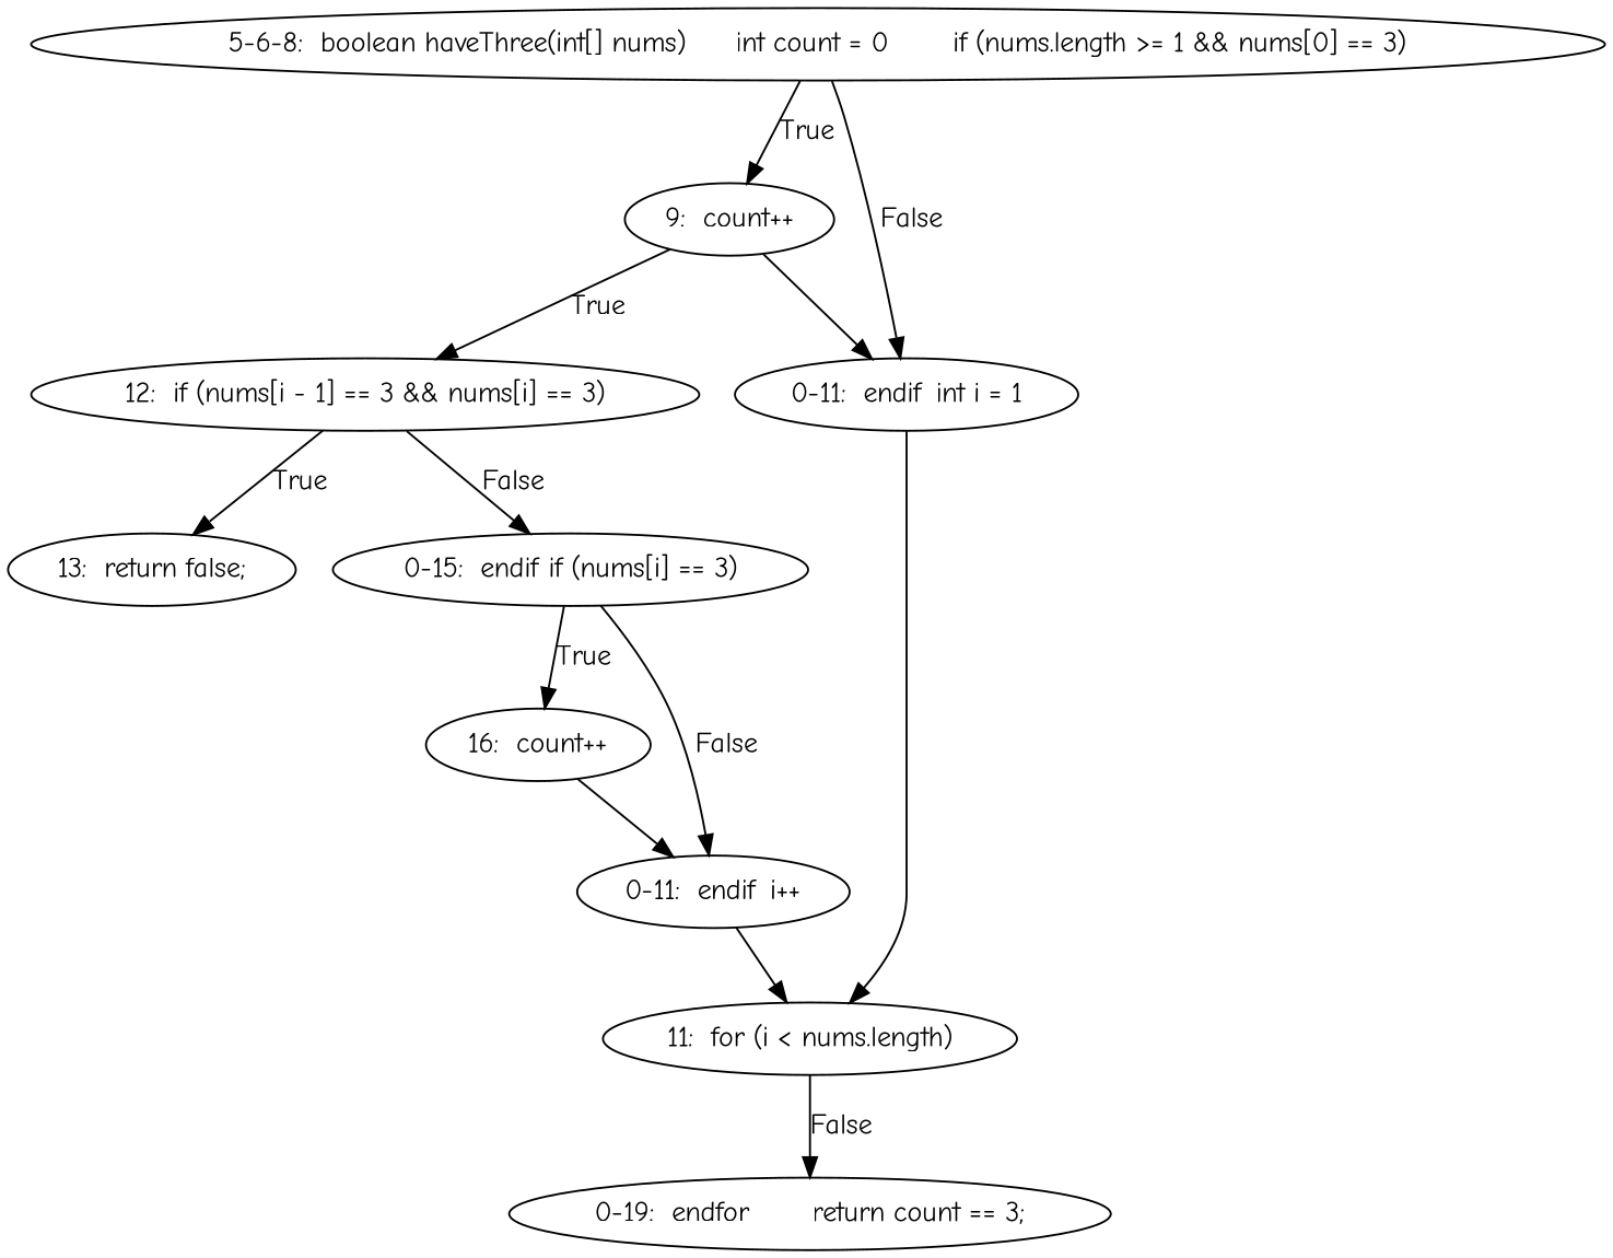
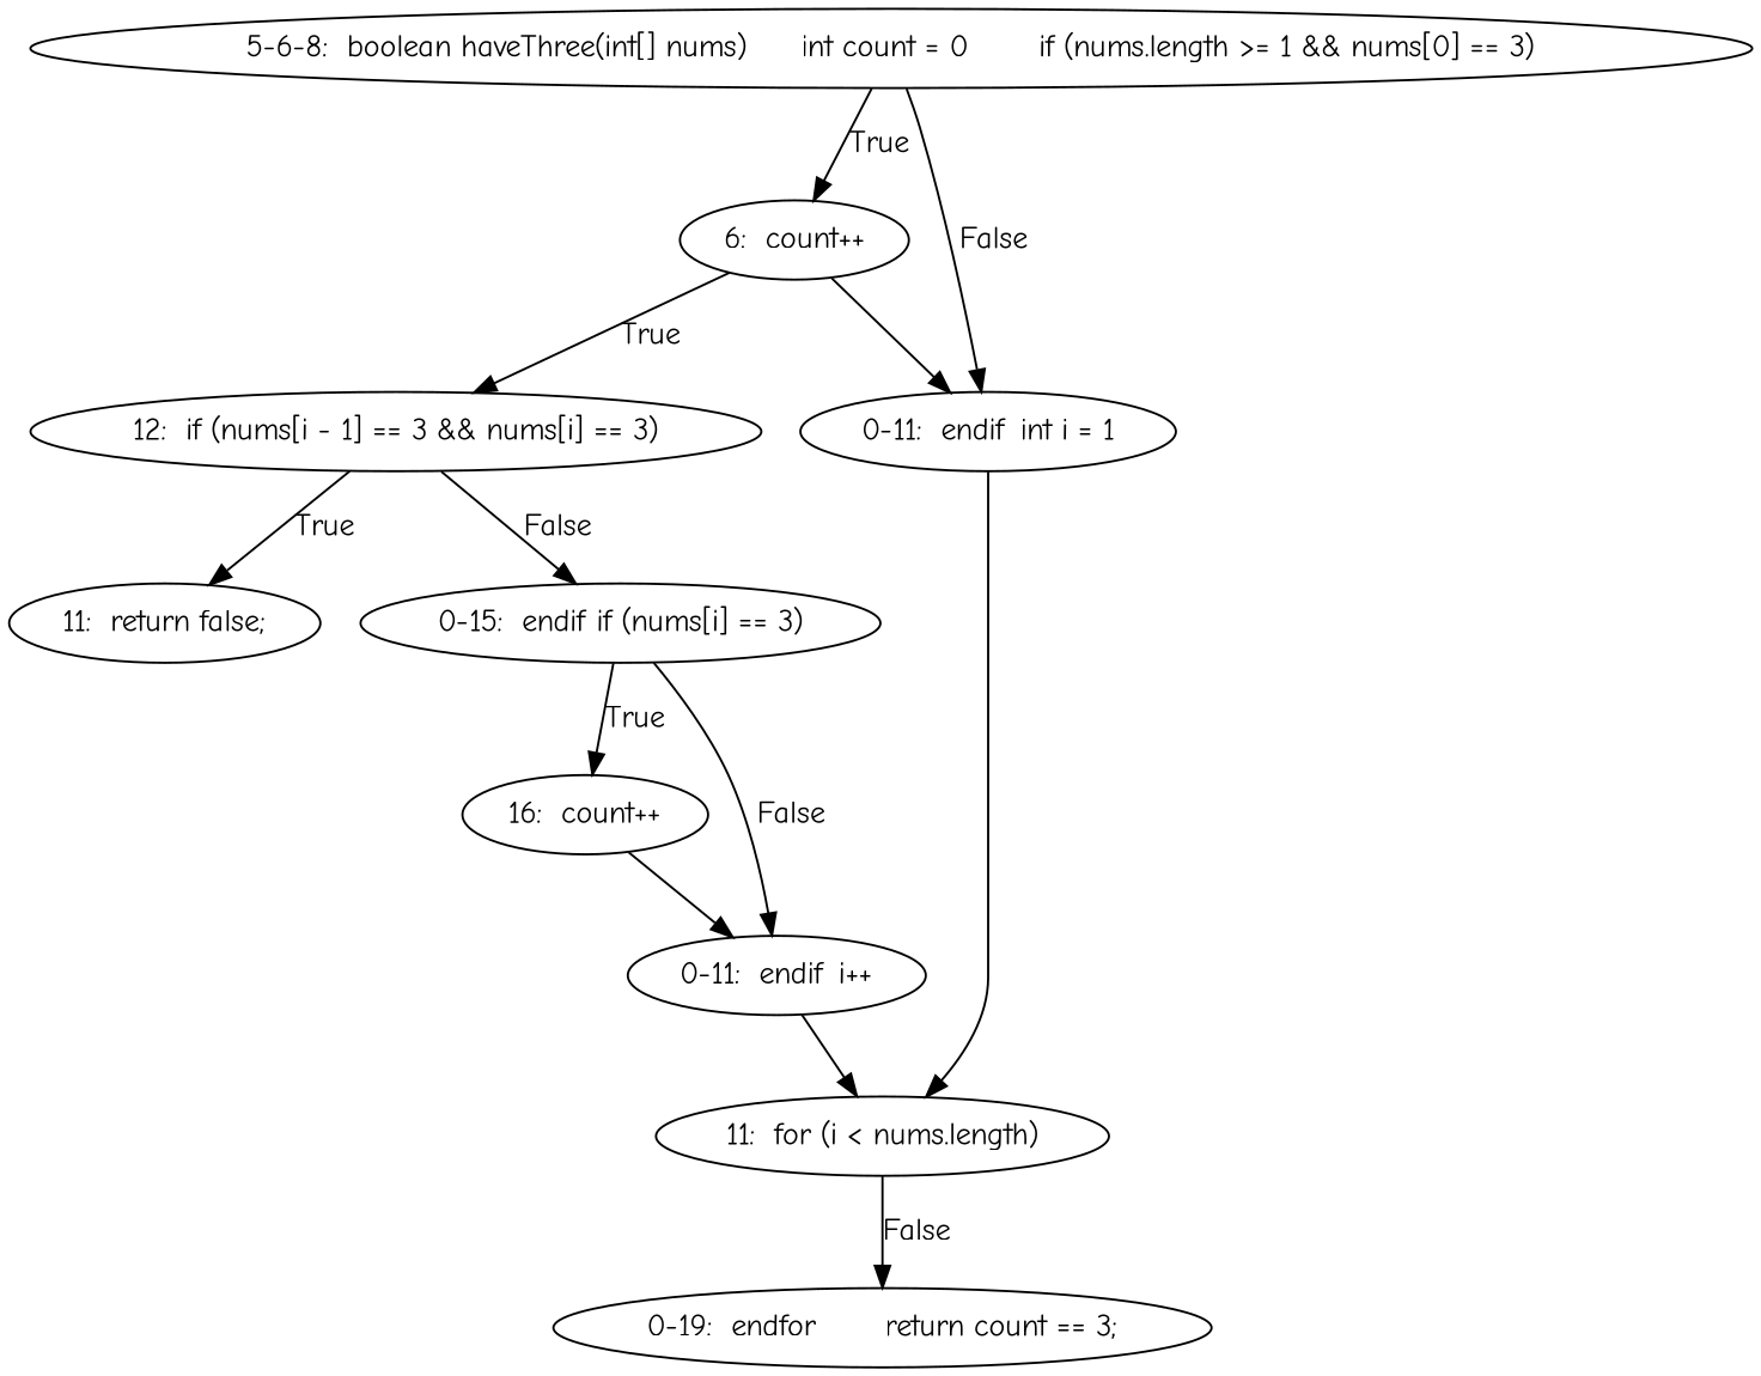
  digraph {
    fontname="Comic Neue"
    node [fontname="Comic Neue"]
    edge [fontname="Comic Neue"]
    n1 [label="5-6-8:  boolean haveThree(int[] nums)	int count = 0	if (nums.length >= 1 && nums[0] == 3)"]
-   n2 [label="9:  count++"]
+   n2 [label="6:  count++"]
    n3 [label="0-11:  endif	int i = 1"]
    n4 [label="12:  if (nums[i - 1] == 3 && nums[i] == 3)"]
    n5 [label="11:  for (i < nums.length)"]
    n6 [label="0-19:  endfor	return count == 3;"]
-   n7 [label="13:  return false;"]
+   n7 [label="11:  return false;"]
    n8 [label="0-15:  endif	if (nums[i] == 3)"]
    n9 [label="16:  count++"]
    n10 [label="0-11:  endif	i++"]
    n1 -> n2 [label=True]
    n1 -> n3 [label=False]
    n2 -> n3
    n2 -> n4 [label=True]
    n3 -> n5
    n4 -> n7 [label=True]
    n4 -> n8 [label=False]
    n5 -> n6 [label=False]
    n8 -> n9 [label=True]
    n8 -> n10 [label=False]
    n9 -> n10
    n10 -> n5
  }
